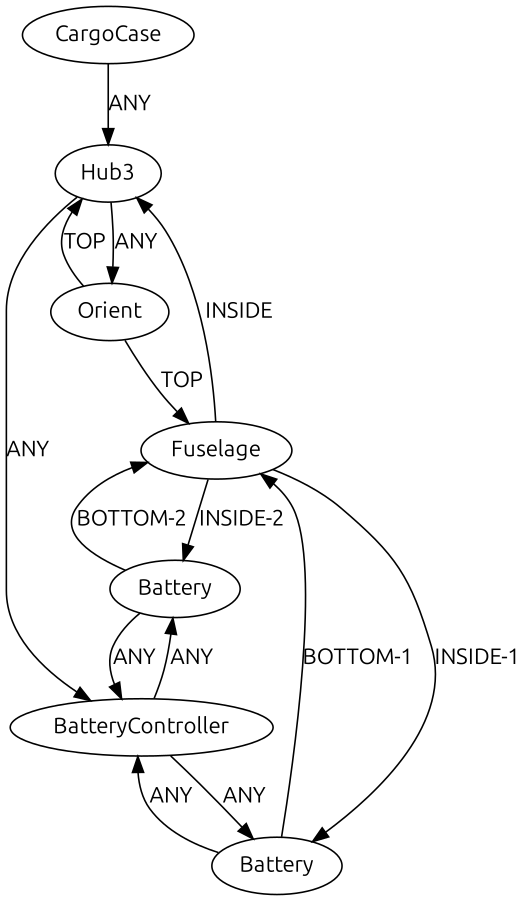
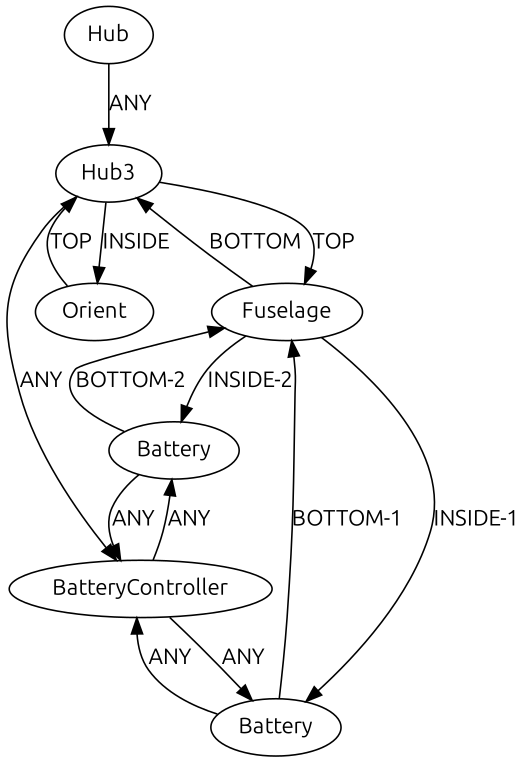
  digraph {
    fontname=Ubuntu
    node [fontname=Ubuntu]
    edge [fontname=Ubuntu]
-   n1 [instance=CargoCase_instance_1 label=CargoCase]
+   n1 [instance=CargoCase_instance_1 label=Hub]
    n2 [instance=Hub3_instance_4 label=Hub3]
    n3 [instance=Fuselage_instance_1 label=Fuselage]
    n4 [instance=Orient label=Orient]
    n5 [instance=BatteryController_instance_1 label=BatteryController]
    n6 [instance=Battery_instance_1 label=Battery]
    n7 [instance=Battery_instance_2 label=Battery]
    n1 -> n2 [label=ANY]
-   n4 -> n3 [label=TOP]
-   n2 -> n4 [label=ANY]
+   n2 -> n3 [label=TOP]
+   n2 -> n4 [label=INSIDE]
    n2 -> n5 [label=ANY]
-   n3 -> n2 [label=INSIDE]
+   n3 -> n2 [label=BOTTOM]
    n3 -> n6 [label="INSIDE-1"]
    n3 -> n7 [label="INSIDE-2"]
    n4 -> n2 [label=TOP]
    n5 -> n6 [label=ANY]
    n5 -> n7 [label=ANY]
    n6 -> n3 [label="BOTTOM-1"]
    n6 -> n5 [label=ANY]
    n7 -> n3 [label="BOTTOM-2"]
    n7 -> n5 [label=ANY]
  }
